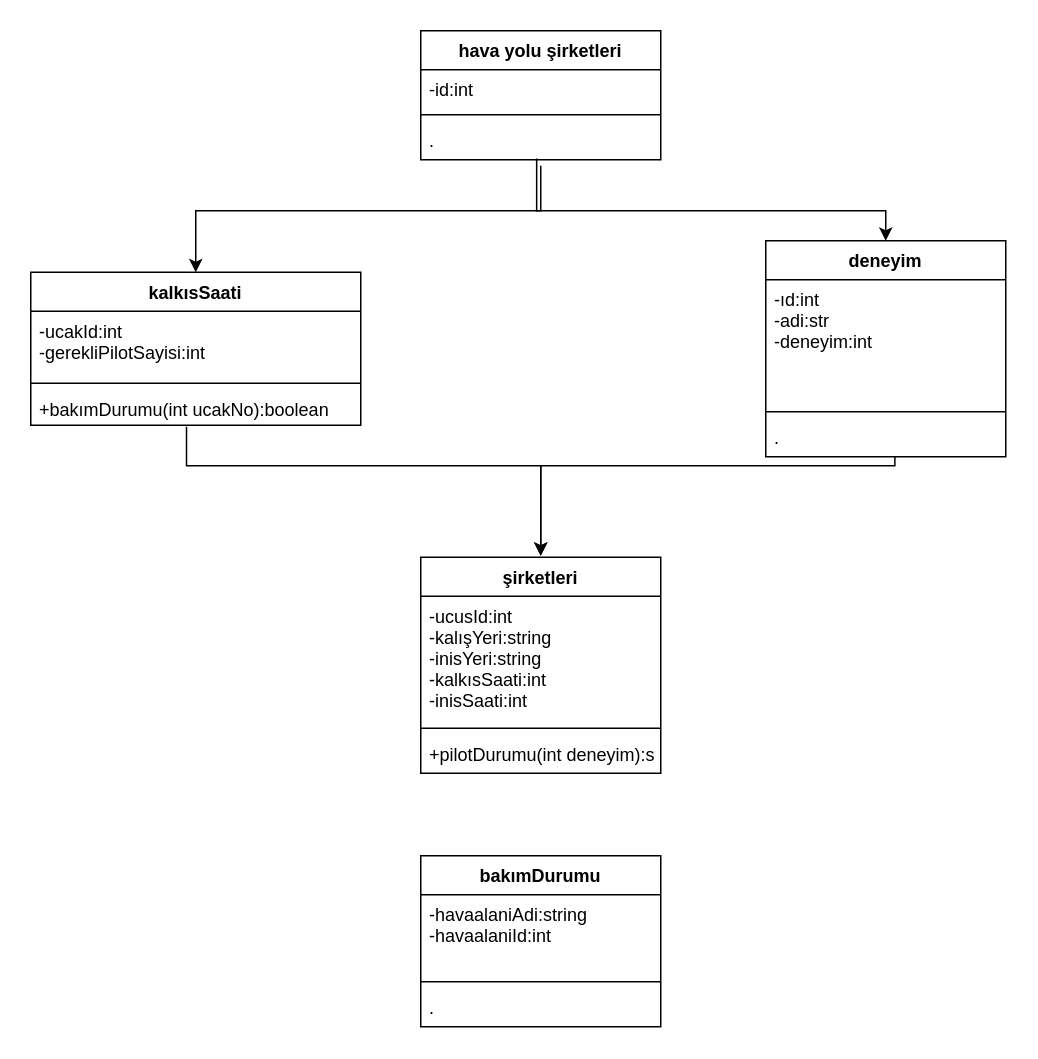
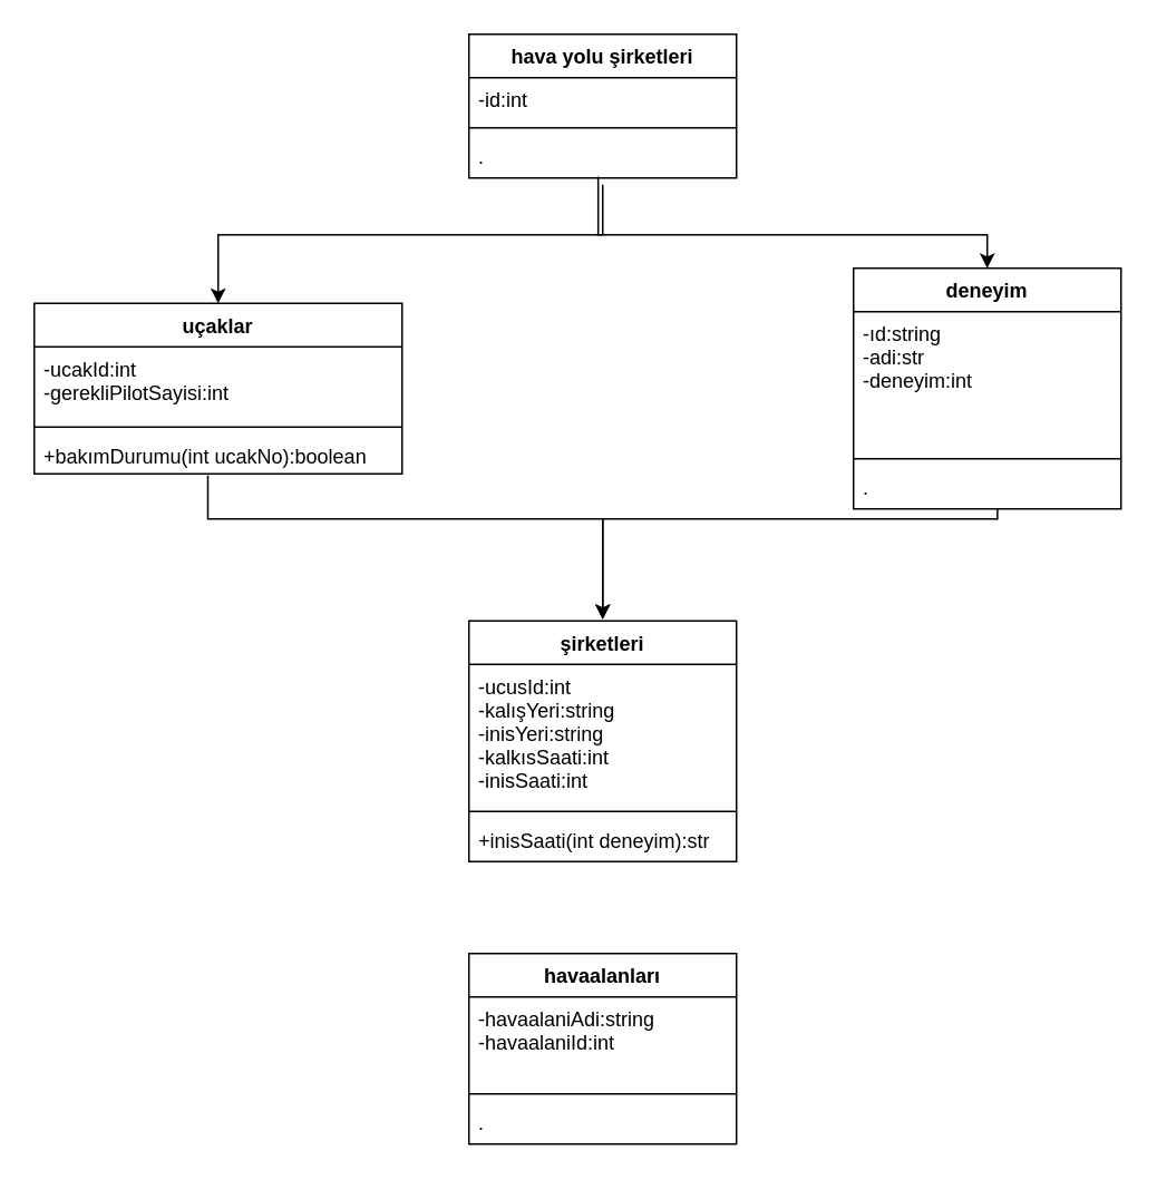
  <mxCell id="0" />
  <mxCell id="1" parent="0" />
  <mxCell id="2" value="hava yolu şirketleri" style="swimlane;fontStyle=1;align=center;verticalAlign=top;childLayout=stackLayout;horizontal=1;startSize=26;horizontalStack=0;resizeParent=1;resizeParentMax=0;resizeLast=0;collapsible=1;marginBottom=0;" vertex="1" parent="1"><mxGeometry x="280" y="20" width="160" height="86" as="geometry" /></mxCell>
  <mxCell id="3" value="-id:int" style="text;strokeColor=none;fillColor=none;align=left;verticalAlign=top;spacingLeft=4;spacingRight=4;overflow=hidden;rotatable=0;points=[[0,0.5],[1,0.5]];portConstraint=eastwest;" vertex="1" parent="2"><mxGeometry y="26" width="160" height="26" as="geometry" /></mxCell>
  <mxCell id="4" value="" style="line;strokeWidth=1;fillColor=none;align=left;verticalAlign=middle;spacingTop=-1;spacingLeft=3;spacingRight=3;rotatable=0;labelPosition=right;points=[];portConstraint=eastwest;" vertex="1" parent="2"><mxGeometry y="52" width="160" height="8" as="geometry" /></mxCell>
  <mxCell id="5" value="." style="text;strokeColor=none;fillColor=none;align=left;verticalAlign=top;spacingLeft=4;spacingRight=4;overflow=hidden;rotatable=0;points=[[0,0.5],[1,0.5]];portConstraint=eastwest;" vertex="1" parent="2"><mxGeometry y="60" width="160" height="26" as="geometry" /></mxCell>
- <mxCell id="6" value="kalkısSaati" style="swimlane;fontStyle=1;align=center;verticalAlign=top;childLayout=stackLayout;horizontal=1;startSize=26;horizontalStack=0;resizeParent=1;resizeParentMax=0;resizeLast=0;collapsible=1;marginBottom=0;" vertex="1" parent="1"><mxGeometry x="20" y="181" width="220" height="102" as="geometry" /></mxCell>
+ <mxCell id="6" value="uçaklar" style="swimlane;fontStyle=1;align=center;verticalAlign=top;childLayout=stackLayout;horizontal=1;startSize=26;horizontalStack=0;resizeParent=1;resizeParentMax=0;resizeLast=0;collapsible=1;marginBottom=0;" vertex="1" parent="1"><mxGeometry x="20" y="181" width="220" height="102" as="geometry" /></mxCell>
  <mxCell id="7" value="-ucakId:int&#10;-gerekliPilotSayisi:int" style="text;strokeColor=none;fillColor=none;align=left;verticalAlign=top;spacingLeft=4;spacingRight=4;overflow=hidden;rotatable=0;points=[[0,0.5],[1,0.5]];portConstraint=eastwest;" vertex="1" parent="6"><mxGeometry y="26" width="220" height="44" as="geometry" /></mxCell>
  <mxCell id="8" value="" style="line;strokeWidth=1;fillColor=none;align=left;verticalAlign=middle;spacingTop=-1;spacingLeft=3;spacingRight=3;rotatable=0;labelPosition=right;points=[];portConstraint=eastwest;" vertex="1" parent="6"><mxGeometry y="70" width="220" height="8" as="geometry" /></mxCell>
  <mxCell id="9" value="+bakımDurumu(int ucakNo):boolean" style="text;strokeColor=none;fillColor=none;align=left;verticalAlign=top;spacingLeft=4;spacingRight=4;overflow=hidden;rotatable=0;points=[[0,0.5],[1,0.5]];portConstraint=eastwest;" vertex="1" parent="6"><mxGeometry y="78" width="220" height="24" as="geometry" /></mxCell>
  <mxCell id="10" value="deneyim" style="swimlane;fontStyle=1;align=center;verticalAlign=top;childLayout=stackLayout;horizontal=1;startSize=26;horizontalStack=0;resizeParent=1;resizeParentMax=0;resizeLast=0;collapsible=1;marginBottom=0;" vertex="1" parent="1"><mxGeometry x="510" y="160" width="160" height="144" as="geometry" /></mxCell>
- <mxCell id="11" value="-ıd:int&#10;-adi:str&#10;-deneyim:int" style="text;strokeColor=none;fillColor=none;align=left;verticalAlign=top;spacingLeft=4;spacingRight=4;overflow=hidden;rotatable=0;points=[[0,0.5],[1,0.5]];portConstraint=eastwest;" vertex="1" parent="10"><mxGeometry y="26" width="160" height="84" as="geometry" /></mxCell>
+ <mxCell id="11" value="-ıd:string&#10;-adi:str&#10;-deneyim:int" style="text;strokeColor=none;fillColor=none;align=left;verticalAlign=top;spacingLeft=4;spacingRight=4;overflow=hidden;rotatable=0;points=[[0,0.5],[1,0.5]];portConstraint=eastwest;" vertex="1" parent="10"><mxGeometry y="26" width="160" height="84" as="geometry" /></mxCell>
  <mxCell id="12" value="" style="line;strokeWidth=1;fillColor=none;align=left;verticalAlign=middle;spacingTop=-1;spacingLeft=3;spacingRight=3;rotatable=0;labelPosition=right;points=[];portConstraint=eastwest;" vertex="1" parent="10"><mxGeometry y="110" width="160" height="8" as="geometry" /></mxCell>
  <mxCell id="13" value="." style="text;strokeColor=none;fillColor=none;align=left;verticalAlign=top;spacingLeft=4;spacingRight=4;overflow=hidden;rotatable=0;points=[[0,0.5],[1,0.5]];portConstraint=eastwest;" vertex="1" parent="10"><mxGeometry y="118" width="160" height="26" as="geometry" /></mxCell>
  <mxCell id="14" value="şirketleri" style="swimlane;fontStyle=1;align=center;verticalAlign=top;childLayout=stackLayout;horizontal=1;startSize=26;horizontalStack=0;resizeParent=1;resizeParentMax=0;resizeLast=0;collapsible=1;marginBottom=0;" vertex="1" parent="1"><mxGeometry x="280" y="371" width="160" height="144" as="geometry" /></mxCell>
  <mxCell id="15" value="-ucusId:int&#10;-kalışYeri:string&#10;-inisYeri:string&#10;-kalkısSaati:int&#10;-inisSaati:int" style="text;strokeColor=none;fillColor=none;align=left;verticalAlign=top;spacingLeft=4;spacingRight=4;overflow=hidden;rotatable=0;points=[[0,0.5],[1,0.5]];portConstraint=eastwest;" vertex="1" parent="14"><mxGeometry y="26" width="160" height="84" as="geometry" /></mxCell>
  <mxCell id="16" value="" style="line;strokeWidth=1;fillColor=none;align=left;verticalAlign=middle;spacingTop=-1;spacingLeft=3;spacingRight=3;rotatable=0;labelPosition=right;points=[];portConstraint=eastwest;" vertex="1" parent="14"><mxGeometry y="110" width="160" height="8" as="geometry" /></mxCell>
- <mxCell id="17" value="+pilotDurumu(int deneyim):str" style="text;strokeColor=none;fillColor=none;align=left;verticalAlign=top;spacingLeft=4;spacingRight=4;overflow=hidden;rotatable=0;points=[[0,0.5],[1,0.5]];portConstraint=eastwest;" vertex="1" parent="14"><mxGeometry y="118" width="160" height="26" as="geometry" /></mxCell>
+ <mxCell id="17" value="+inisSaati(int deneyim):str" style="text;strokeColor=none;fillColor=none;align=left;verticalAlign=top;spacingLeft=4;spacingRight=4;overflow=hidden;rotatable=0;points=[[0,0.5],[1,0.5]];portConstraint=eastwest;" vertex="1" parent="14"><mxGeometry y="118" width="160" height="26" as="geometry" /></mxCell>
  <mxCell id="18" value="" style="edgeStyle=elbowEdgeStyle;elbow=vertical;endArrow=classic;html=1;rounded=0;entryX=0.5;entryY=0;entryDx=0;entryDy=0;exitX=0.483;exitY=0.966;exitDx=0;exitDy=0;exitPerimeter=0;" edge="1" parent="1" source="5" target="10"><mxGeometry width="50" height="50" relative="1" as="geometry"><mxPoint x="380" y="410" as="sourcePoint" /><mxPoint x="430" y="360" as="targetPoint" /><Array as="points"><mxPoint x="470" y="140" /></Array></mxGeometry></mxCell>
  <mxCell id="19" value="" style="edgeStyle=elbowEdgeStyle;elbow=vertical;endArrow=classic;html=1;rounded=0;entryX=0.5;entryY=0;entryDx=0;entryDy=0;" edge="1" parent="1" target="6"><mxGeometry width="50" height="50" relative="1" as="geometry"><mxPoint x="360" y="110" as="sourcePoint" /><mxPoint x="430" y="360" as="targetPoint" /><Array as="points"><mxPoint x="360" y="140" /></Array></mxGeometry></mxCell>
  <mxCell id="20" value="" style="edgeStyle=elbowEdgeStyle;elbow=vertical;endArrow=classic;html=1;rounded=0;exitX=0.472;exitY=1.042;exitDx=0;exitDy=0;exitPerimeter=0;" edge="1" parent="1" source="9"><mxGeometry width="50" height="50" relative="1" as="geometry"><mxPoint x="370" y="120" as="sourcePoint" /><mxPoint x="360" y="370" as="targetPoint" /><Array as="points"><mxPoint x="240" y="310" /></Array></mxGeometry></mxCell>
  <mxCell id="21" value="" style="edgeStyle=elbowEdgeStyle;elbow=vertical;endArrow=classic;html=1;rounded=0;exitX=0.538;exitY=1.001;exitDx=0;exitDy=0;exitPerimeter=0;" edge="1" parent="1" source="13"><mxGeometry width="50" height="50" relative="1" as="geometry"><mxPoint x="380" y="130" as="sourcePoint" /><mxPoint x="360" y="370" as="targetPoint" /><Array as="points"><mxPoint x="510" y="310" /></Array></mxGeometry></mxCell>
- <mxCell id="22" value="bakımDurumu" style="swimlane;fontStyle=1;align=center;verticalAlign=top;childLayout=stackLayout;horizontal=1;startSize=26;horizontalStack=0;resizeParent=1;resizeParentMax=0;resizeLast=0;collapsible=1;marginBottom=0;" vertex="1" parent="1"><mxGeometry x="280" y="570" width="160" height="114" as="geometry" /></mxCell>
+ <mxCell id="22" value="havaalanları" style="swimlane;fontStyle=1;align=center;verticalAlign=top;childLayout=stackLayout;horizontal=1;startSize=26;horizontalStack=0;resizeParent=1;resizeParentMax=0;resizeLast=0;collapsible=1;marginBottom=0;" vertex="1" parent="1"><mxGeometry x="280" y="570" width="160" height="114" as="geometry" /></mxCell>
  <mxCell id="23" value="-havaalaniAdi:string&#10;-havaalaniId:int" style="text;strokeColor=none;fillColor=none;align=left;verticalAlign=top;spacingLeft=4;spacingRight=4;overflow=hidden;rotatable=0;points=[[0,0.5],[1,0.5]];portConstraint=eastwest;" vertex="1" parent="22"><mxGeometry y="26" width="160" height="54" as="geometry" /></mxCell>
  <mxCell id="24" value="" style="line;strokeWidth=1;fillColor=none;align=left;verticalAlign=middle;spacingTop=-1;spacingLeft=3;spacingRight=3;rotatable=0;labelPosition=right;points=[];portConstraint=eastwest;" vertex="1" parent="22"><mxGeometry y="80" width="160" height="8" as="geometry" /></mxCell>
  <mxCell id="25" value="." style="text;strokeColor=none;fillColor=none;align=left;verticalAlign=top;spacingLeft=4;spacingRight=4;overflow=hidden;rotatable=0;points=[[0,0.5],[1,0.5]];portConstraint=eastwest;" vertex="1" parent="22"><mxGeometry y="88" width="160" height="26" as="geometry" /></mxCell>
